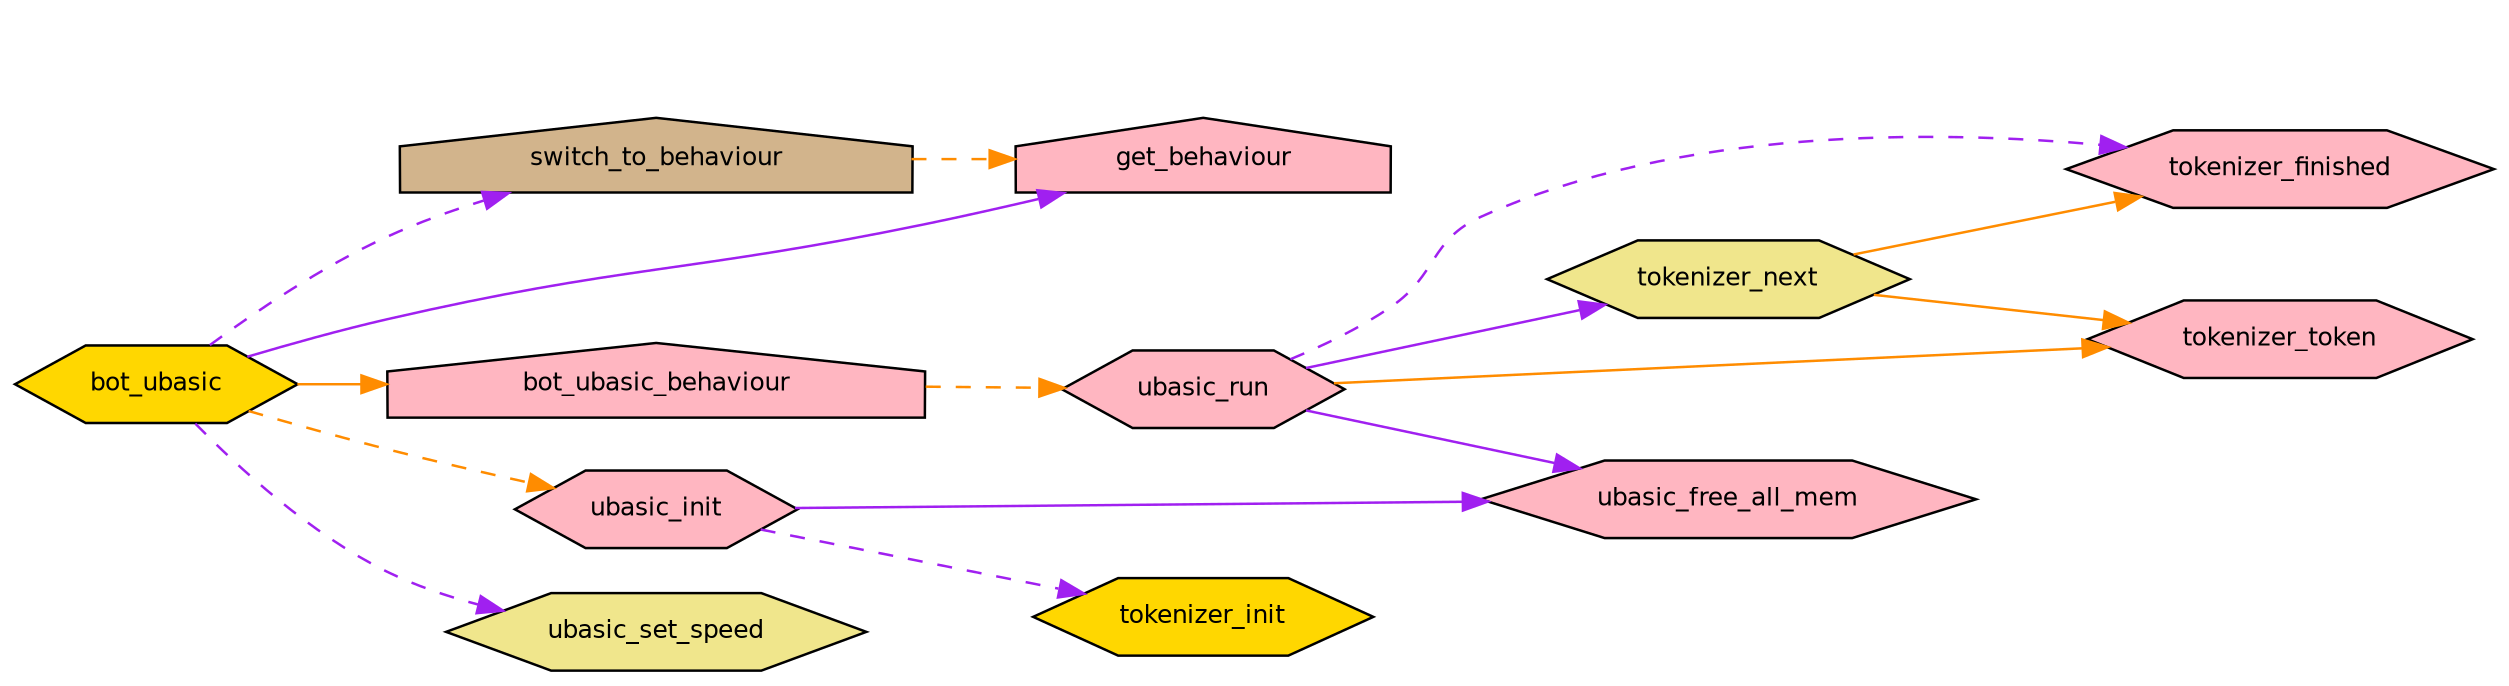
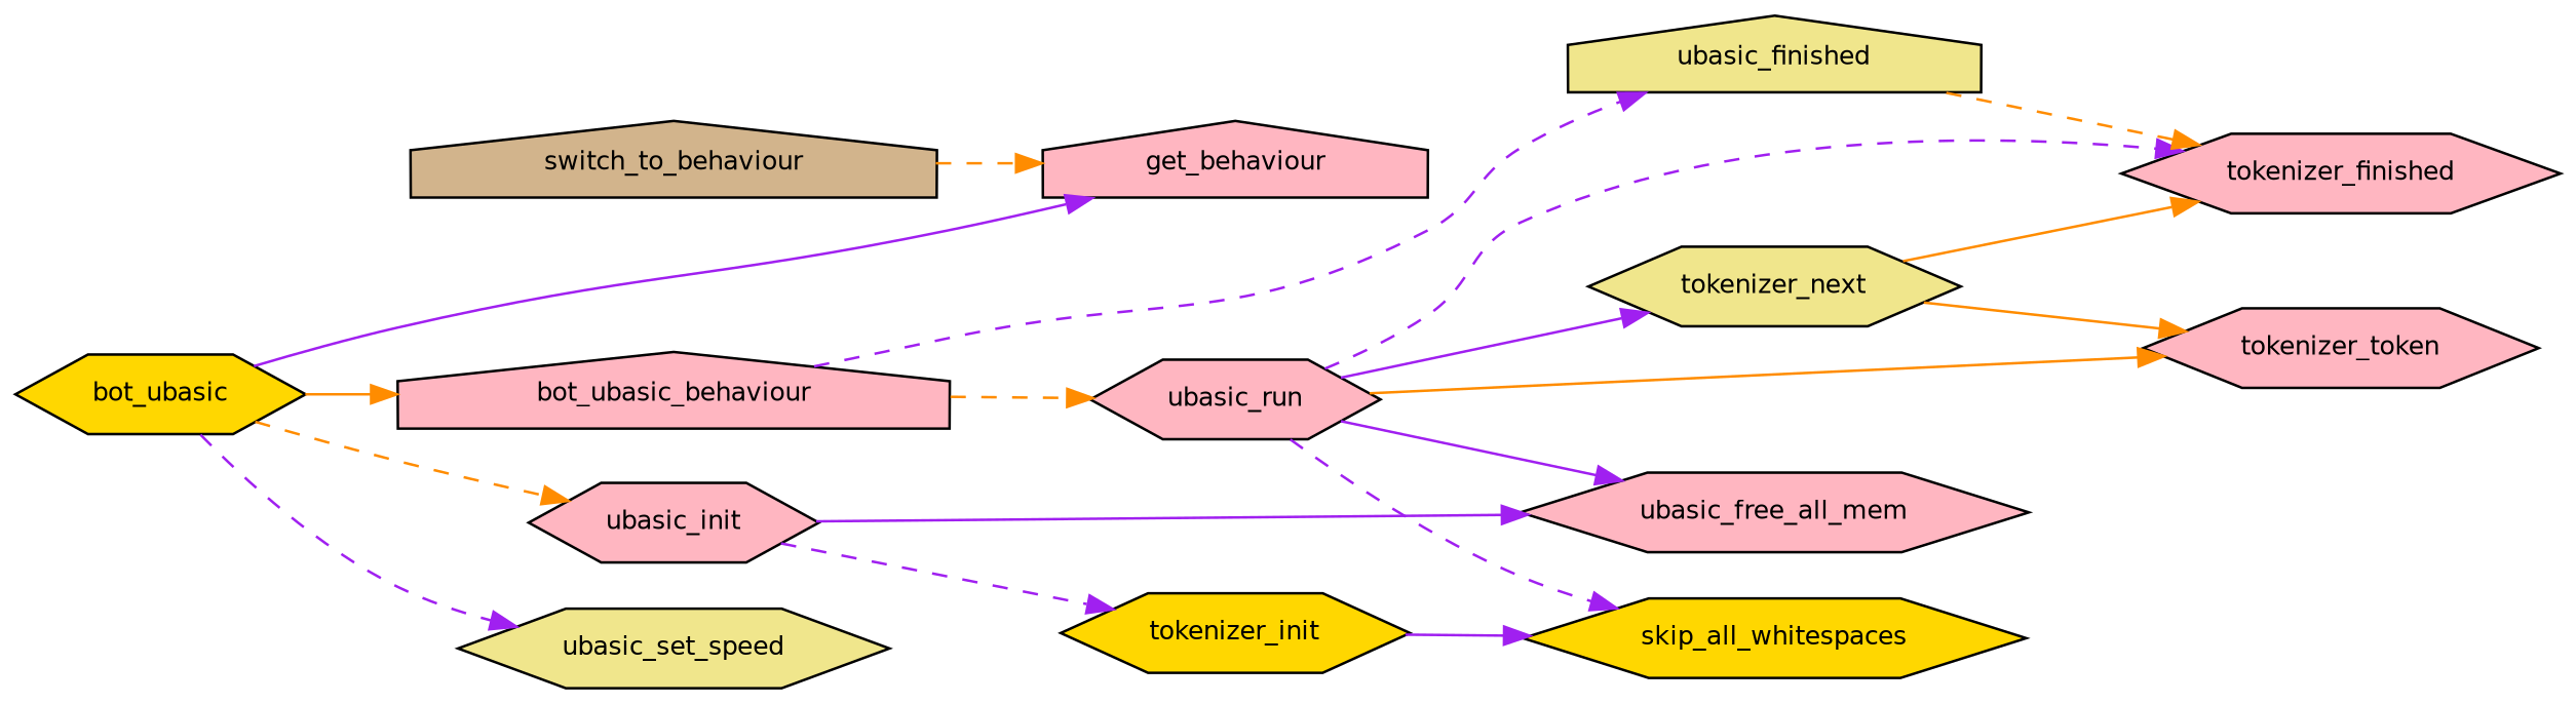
  digraph {
    rankdir=LR
    node [color=black fillcolor=lightpink fontname=Helvetica fontsize=10 shape=hexagon style=filled]
    edge [color=purple fontname=Helvetica fontsize=10 labelfontname=Helvetica labelfontsize=10 style=dashed]
    n1 [fillcolor=gold fontcolor=black height=0.2 label=bot_ubasic width=0.4]
    n2 [fillcolor=tan height=0.2 label=switch_to_behaviour shape=house width=0.4]
    n3 [height=0.2 label=get_behaviour shape=house width=0.4]
    n4 [height=0.2 label=bot_ubasic_behaviour shape=house width=0.4]
    n5 [fillcolor=khaki height=0.2 label=ubasic_set_speed width=0.4]
    n6 [height=0.2 label=ubasic_init width=0.4]
    n7 [height=0.2 label=ubasic_run width=0.4]
+   n8 [fillcolor=khaki height=0.2 label=ubasic_finished shape=house width=0.4]
    n9 [height=0.2 label=ubasic_free_all_mem width=0.4]
    n10 [fillcolor=gold height=0.2 label=tokenizer_init width=0.4]
    n11 [height=0.2 label=tokenizer_finished width=0.4]
    n12 [height=0.2 label=tokenizer_token width=0.4]
+   n13 [fillcolor=gold height=0.2 label=skip_all_whitespaces width=0.4]
    n14 [fillcolor=khaki height=0.2 label=tokenizer_next width=0.4]
-   n1 -> n2
    n1 -> n3 [style=solid]
    n1 -> n4 [color=darkorange style=solid]
    n1 -> n5
    n1 -> n6 [color=darkorange]
    n2 -> n3 [color=darkorange]
    n4 -> n7 [color=darkorange]
+   n4 -> n8
    n6 -> n9 [style=solid]
    n6 -> n10
    n7 -> n9 [style=solid]
    n7 -> n11
    n7 -> n12 [color=darkorange style=solid]
+   n7 -> n13
    n7 -> n14 [style=solid]
+   n8 -> n11 [color=darkorange]
+   n10 -> n13 [style=solid]
    n14 -> n11 [color=darkorange style=solid]
    n14 -> n12 [color=darkorange style=solid]
  }
